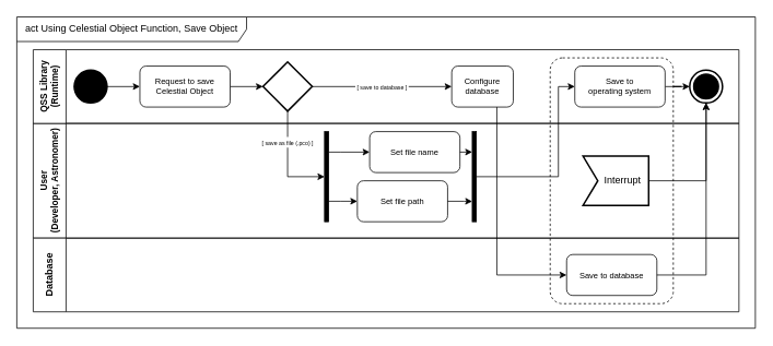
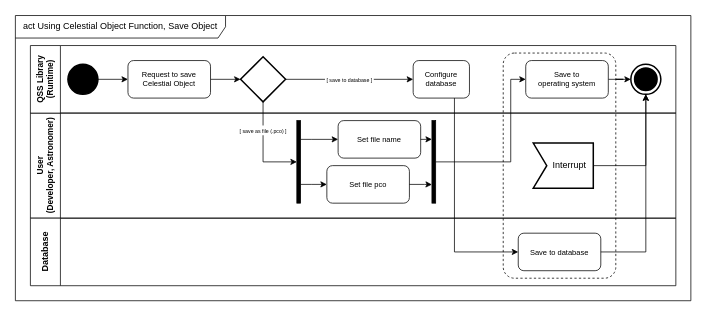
  <mxCell id="0" />
  <mxCell id="1" parent="0" />
  <mxCell id="2" value="User&lt;div style=&quot;font-size: 11px;&quot;&gt;(Developer, Astronomer)&lt;/div&gt;" style="swimlane;startSize=40;horizontal=0;html=1;whiteSpace=wrap;fontSize=11;" vertex="1" parent="1"><mxGeometry x="40" y="150" width="860" height="140" as="geometry" /></mxCell>
  <mxCell id="3" value="act Using Celestial Object Function, Save Object" style="shape=umlFrame;whiteSpace=wrap;html=1;pointerEvents=0;width=280;height=30;" vertex="1" parent="1"><mxGeometry x="20" y="20" width="900" height="380" as="geometry" /></mxCell>
  <mxCell id="4" value="QSS Library (Runtime)" style="swimlane;startSize=40;horizontal=0;html=1;whiteSpace=wrap;fontSize=11;" vertex="1" parent="1"><mxGeometry x="40" y="60" width="860" height="90" as="geometry" /></mxCell>
  <mxCell id="5" value="" style="edgeStyle=orthogonalEdgeStyle;rounded=0;orthogonalLoop=1;jettySize=auto;html=1;" edge="1" parent="4" source="8" target="10"><mxGeometry relative="1" as="geometry" /></mxCell>
  <mxCell id="6" value="" style="edgeStyle=orthogonalEdgeStyle;rounded=0;orthogonalLoop=1;jettySize=auto;html=1;" edge="1" parent="4" source="9" target="8"><mxGeometry relative="1" as="geometry" /></mxCell>
  <mxCell id="7" value="&lt;font style=&quot;font-size: 7px;&quot;&gt;&amp;nbsp;[ save to database ]&amp;nbsp;&lt;/font&gt;" style="edgeStyle=orthogonalEdgeStyle;rounded=0;orthogonalLoop=1;jettySize=auto;html=1;entryX=0;entryY=0.5;entryDx=0;entryDy=0;" edge="1" parent="4" source="10" target="13"><mxGeometry relative="1" as="geometry" /></mxCell>
  <mxCell id="8" value="Request to save&lt;div&gt;Celestial Object&lt;/div&gt;" style="shape=rect;html=1;rounded=1;whiteSpace=wrap;align=center;fontSize=10;" vertex="1" parent="4"><mxGeometry x="130" y="20" width="110" height="50" as="geometry" /></mxCell>
  <mxCell id="9" value="" style="shape=ellipse;html=1;fillColor=strokeColor;strokeWidth=2;verticalLabelPosition=bottom;verticalAlignment=top;perimeter=ellipsePerimeter;" vertex="1" parent="4"><mxGeometry x="50" y="25" width="40" height="40" as="geometry" /></mxCell>
  <mxCell id="10" value="" style="strokeWidth=2;html=1;shape=mxgraph.flowchart.decision;whiteSpace=wrap;" vertex="1" parent="4"><mxGeometry x="280" y="15" width="60" height="60" as="geometry" /></mxCell>
  <mxCell id="11" value="" style="edgeStyle=orthogonalEdgeStyle;rounded=0;orthogonalLoop=1;jettySize=auto;html=1;" edge="1" parent="4" source="12" target="14"><mxGeometry relative="1" as="geometry" /></mxCell>
  <mxCell id="12" value="Save to&lt;div&gt;operating system&lt;/div&gt;" style="shape=rect;html=1;rounded=1;whiteSpace=wrap;align=center;fontSize=10;" vertex="1" parent="4"><mxGeometry x="660" y="20" width="110" height="50" as="geometry" /></mxCell>
  <mxCell id="13" value="Configure database" style="shape=rect;html=1;rounded=1;whiteSpace=wrap;align=center;fontSize=10;" vertex="1" parent="4"><mxGeometry x="510" y="20" width="75" height="50" as="geometry" /></mxCell>
  <mxCell id="14" value="" style="html=1;shape=mxgraph.sysml.actFinal;strokeWidth=2;verticalLabelPosition=bottom;verticalAlignment=top;" vertex="1" parent="4"><mxGeometry x="800" y="25" width="40" height="40" as="geometry" /></mxCell>
  <mxCell id="15" value="&lt;font style=&quot;font-size: 7px;&quot;&gt;[ save as file (.pco) ]&lt;/font&gt;" style="edgeStyle=orthogonalEdgeStyle;rounded=0;orthogonalLoop=1;jettySize=auto;html=1;exitX=0.5;exitY=1;exitDx=0;exitDy=0;exitPerimeter=0;" edge="1" parent="1" source="10"><mxGeometry x="-0.391" relative="1" as="geometry"><mxPoint x="360" y="135" as="sourcePoint" /><mxPoint x="395" y="215" as="targetPoint" /><Array as="points"><mxPoint x="350" y="215" /></Array><mxPoint as="offset" /></mxGeometry></mxCell>
  <mxCell id="16" style="edgeStyle=orthogonalEdgeStyle;rounded=0;orthogonalLoop=1;jettySize=auto;html=1;entryX=0;entryY=0.5;entryDx=0;entryDy=0;" edge="1" parent="1" source="18" target="19"><mxGeometry relative="1" as="geometry"><Array as="points"><mxPoint x="415" y="185" /><mxPoint x="415" y="185" /></Array></mxGeometry></mxCell>
  <mxCell id="17" style="edgeStyle=orthogonalEdgeStyle;rounded=0;orthogonalLoop=1;jettySize=auto;html=1;entryX=0;entryY=0.5;entryDx=0;entryDy=0;" edge="1" parent="1" source="18" target="20"><mxGeometry relative="1" as="geometry"><Array as="points"><mxPoint x="415" y="245" /><mxPoint x="415" y="245" /></Array></mxGeometry></mxCell>
  <mxCell id="18" value="" style="html=1;points=[];perimeter=orthogonalPerimeter;fillColor=strokeColor;" vertex="1" parent="1"><mxGeometry x="395" y="160" width="5" height="110" as="geometry" /></mxCell>
  <mxCell id="19" value="Set file name" style="shape=rect;html=1;rounded=1;whiteSpace=wrap;align=center;fontSize=10;" vertex="1" parent="1"><mxGeometry x="450" y="160" width="110" height="50" as="geometry" /></mxCell>
- <mxCell id="20" value="Set file path" style="shape=rect;html=1;rounded=1;whiteSpace=wrap;align=center;fontSize=10;" vertex="1" parent="1"><mxGeometry x="435" y="220" width="110" height="50" as="geometry" /></mxCell>
+ <mxCell id="20" value="Set file pco" style="shape=rect;html=1;rounded=1;whiteSpace=wrap;align=center;fontSize=10;" vertex="1" parent="1"><mxGeometry x="435" y="220" width="110" height="50" as="geometry" /></mxCell>
  <mxCell id="21" style="edgeStyle=orthogonalEdgeStyle;rounded=0;orthogonalLoop=1;jettySize=auto;html=1;entryX=0;entryY=0.5;entryDx=0;entryDy=0;" edge="1" parent="1" source="22" target="12"><mxGeometry relative="1" as="geometry"><Array as="points"><mxPoint x="680" y="215" /><mxPoint x="680" y="105" /></Array></mxGeometry></mxCell>
  <mxCell id="22" value="" style="html=1;points=[];perimeter=orthogonalPerimeter;fillColor=strokeColor;" vertex="1" parent="1"><mxGeometry x="575" y="160" width="5" height="110" as="geometry" /></mxCell>
  <mxCell id="23" style="edgeStyle=orthogonalEdgeStyle;rounded=0;orthogonalLoop=1;jettySize=auto;html=1;entryX=-0.004;entryY=0.775;entryDx=0;entryDy=0;entryPerimeter=0;" edge="1" parent="1" source="20" target="22"><mxGeometry relative="1" as="geometry" /></mxCell>
  <mxCell id="24" style="edgeStyle=orthogonalEdgeStyle;rounded=0;orthogonalLoop=1;jettySize=auto;html=1;entryX=-0.004;entryY=0.775;entryDx=0;entryDy=0;entryPerimeter=0;exitX=1;exitY=0.5;exitDx=0;exitDy=0;" edge="1" parent="1" source="19"><mxGeometry relative="1" as="geometry"><mxPoint x="545" y="184.95" as="sourcePoint" /><mxPoint x="575" y="184.95" as="targetPoint" /></mxGeometry></mxCell>
  <mxCell id="25" value="Database" style="swimlane;startSize=40;horizontal=0;html=1;whiteSpace=wrap;" vertex="1" parent="1"><mxGeometry x="40" y="290" width="860" height="90" as="geometry" /></mxCell>
  <mxCell id="26" value="Save to database" style="shape=rect;html=1;rounded=1;whiteSpace=wrap;align=center;fontSize=10;" vertex="1" parent="25"><mxGeometry x="650" y="20" width="110" height="50" as="geometry" /></mxCell>
  <mxCell id="27" style="edgeStyle=orthogonalEdgeStyle;rounded=0;orthogonalLoop=1;jettySize=auto;html=1;entryX=0.5;entryY=1;entryDx=0;entryDy=0;entryPerimeter=0;" edge="1" parent="1" source="26" target="14"><mxGeometry relative="1" as="geometry" /></mxCell>
  <mxCell id="28" style="edgeStyle=orthogonalEdgeStyle;rounded=0;orthogonalLoop=1;jettySize=auto;html=1;entryX=0;entryY=0.5;entryDx=0;entryDy=0;" edge="1" parent="1" source="13" target="26"><mxGeometry relative="1" as="geometry"><Array as="points"><mxPoint x="605" y="335" /></Array></mxGeometry></mxCell>
  <mxCell id="29" value="&amp;nbsp; &amp;nbsp; &amp;nbsp;Interrupt" style="html=1;shape=mxgraph.sysml.accEvent;strokeWidth=2;whiteSpace=wrap;align=center;" vertex="1" parent="1"><mxGeometry x="710" y="190" width="80" height="60" as="geometry" /></mxCell>
  <mxCell id="30" style="edgeStyle=orthogonalEdgeStyle;rounded=0;orthogonalLoop=1;jettySize=auto;html=1;entryX=0.5;entryY=1;entryDx=0;entryDy=0;entryPerimeter=0;" edge="1" parent="1" source="29" target="14"><mxGeometry relative="1" as="geometry" /></mxCell>
  <mxCell id="31" value="" style="points=[[0.25,0,0],[0.5,0,0],[0.75,0,0],[1,0.25,0],[1,0.5,0],[1,0.75,0],[0.75,1,0],[0.5,1,0],[0.25,1,0],[0,0.75,0],[0,0.5,0],[0,0.25,0]];rounded=1;arcSize=10;dashed=1;fillColor=none;gradientColor=none;strokeWidth=1;whiteSpace=wrap;html=1;" vertex="1" parent="1"><mxGeometry x="670" y="70" width="150" height="300" as="geometry" /></mxCell>
